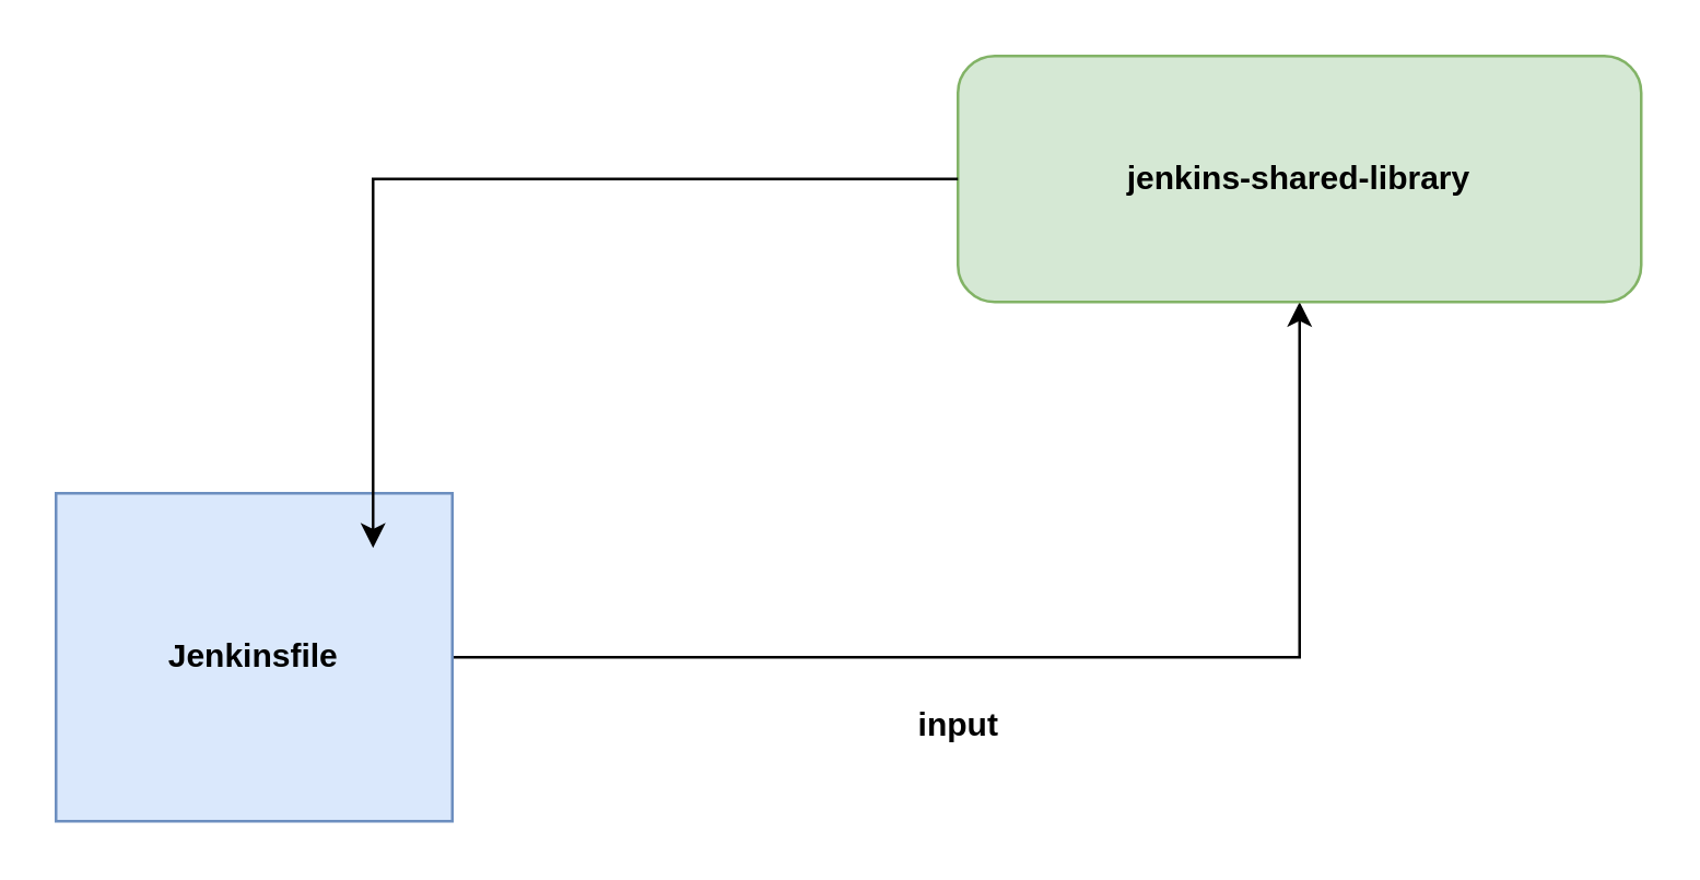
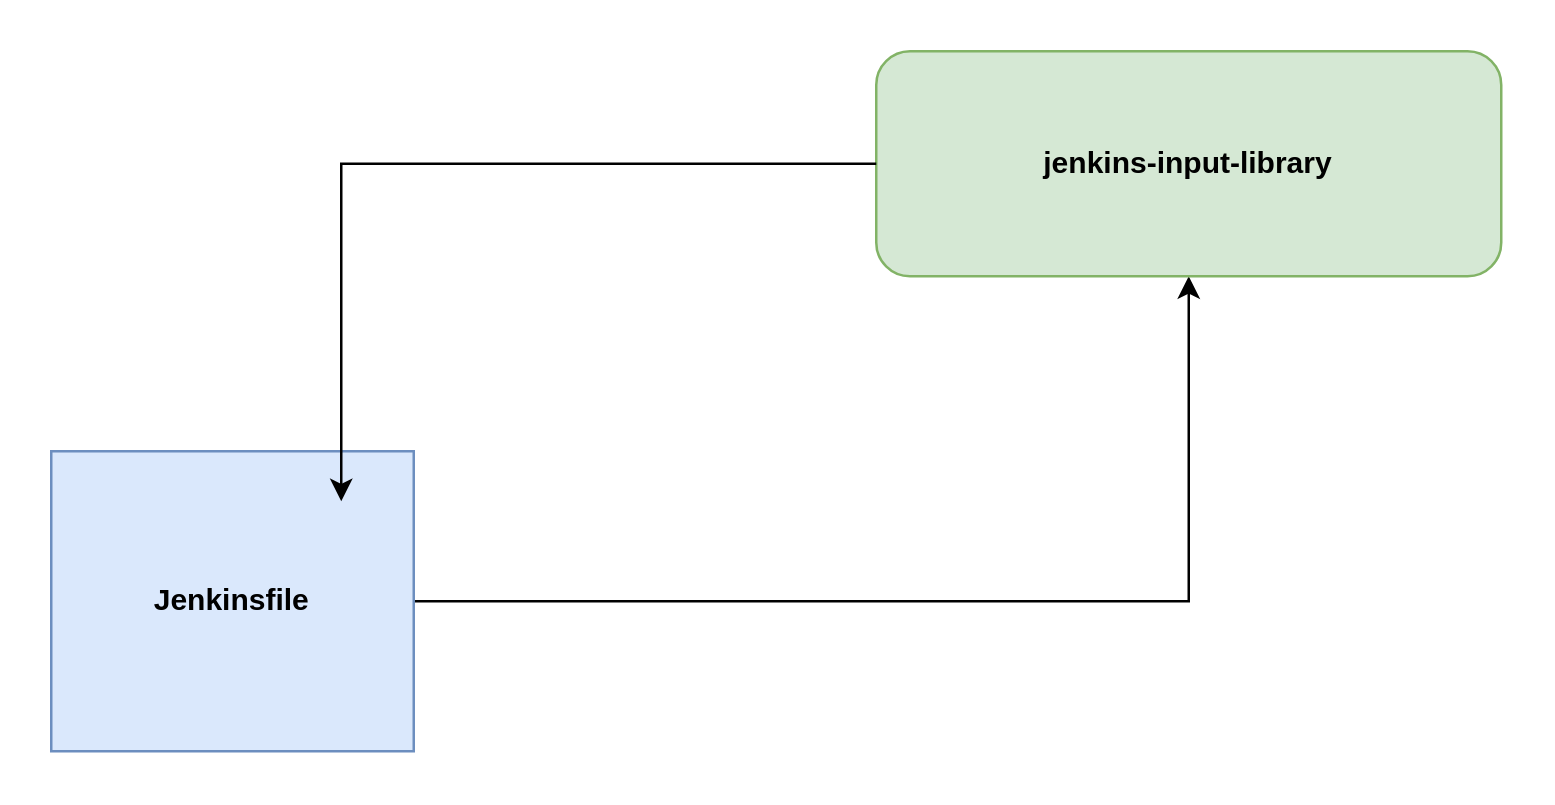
  <mxCell id="0" />
  <mxCell id="1" parent="0" />
  <mxCell id="2" style="edgeStyle=orthogonalEdgeStyle;rounded=0;orthogonalLoop=1;jettySize=auto;html=1;entryX=0.5;entryY=1;entryDx=0;entryDy=0;" parent="1" source="3" target="4" edge="1"><mxGeometry relative="1" as="geometry" /></mxCell>
  <mxCell id="3" value="&lt;b&gt;Jenkinsfile&lt;/b&gt;" style="rounded=0;whiteSpace=wrap;html=1;fillColor=#dae8fc;strokeColor=#6c8ebf;" parent="1" vertex="1"><mxGeometry x="20" y="180" width="145" height="120" as="geometry" /></mxCell>
- <mxCell id="4" value="&lt;b&gt;jenkins-shared-library&lt;/b&gt;" style="rounded=1;whiteSpace=wrap;html=1;fillColor=#d5e8d4;strokeColor=#82b366;" parent="1" vertex="1"><mxGeometry x="350" y="20" width="250" height="90" as="geometry" /></mxCell>
- <mxCell id="5" value="&lt;b&gt;input&lt;/b&gt;" style="text;html=1;align=center;verticalAlign=middle;resizable=0;points=[];autosize=1;strokeColor=none;fillColor=none;" parent="1" vertex="1"><mxGeometry x="325" y="250" width="50" height="30" as="geometry" /></mxCell>
+ <mxCell id="4" value="&lt;b&gt;jenkins-input-library&lt;/b&gt;" style="rounded=1;whiteSpace=wrap;html=1;fillColor=#d5e8d4;strokeColor=#82b366;" parent="1" vertex="1"><mxGeometry x="350" y="20" width="250" height="90" as="geometry" /></mxCell>
  <mxCell id="6" style="edgeStyle=orthogonalEdgeStyle;rounded=0;orthogonalLoop=1;jettySize=auto;html=1;entryX=0.8;entryY=0.167;entryDx=0;entryDy=0;entryPerimeter=0;" parent="1" source="4" target="3" edge="1"><mxGeometry relative="1" as="geometry" /></mxCell>
